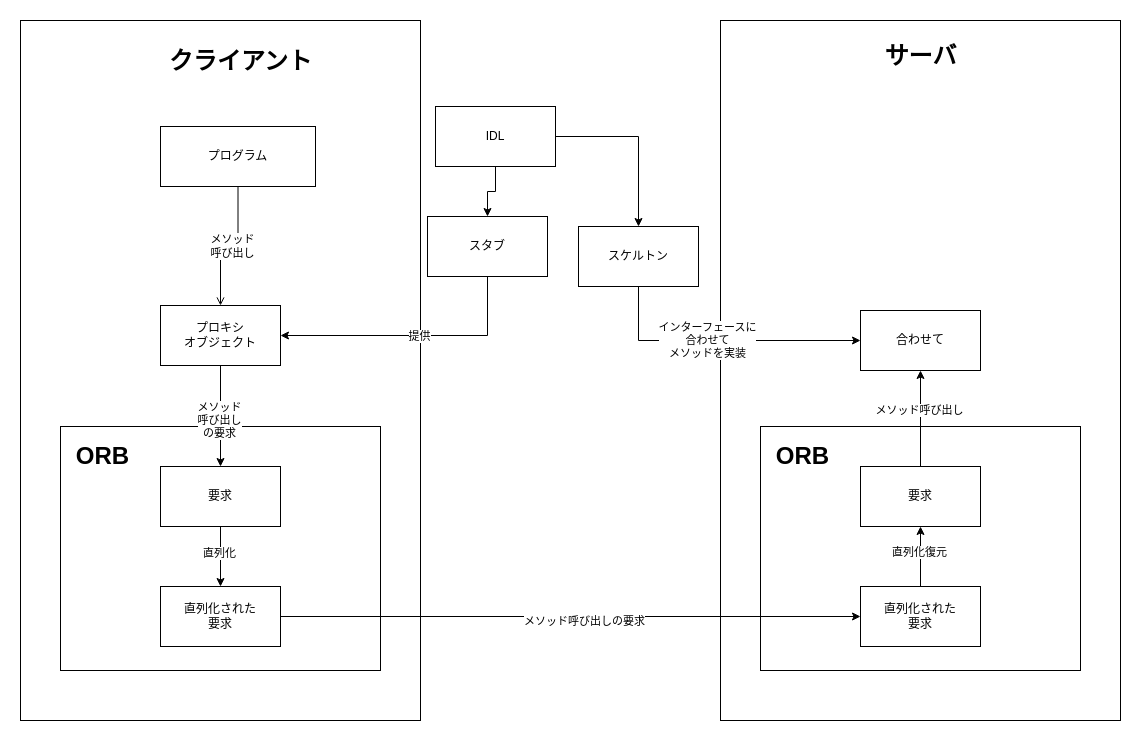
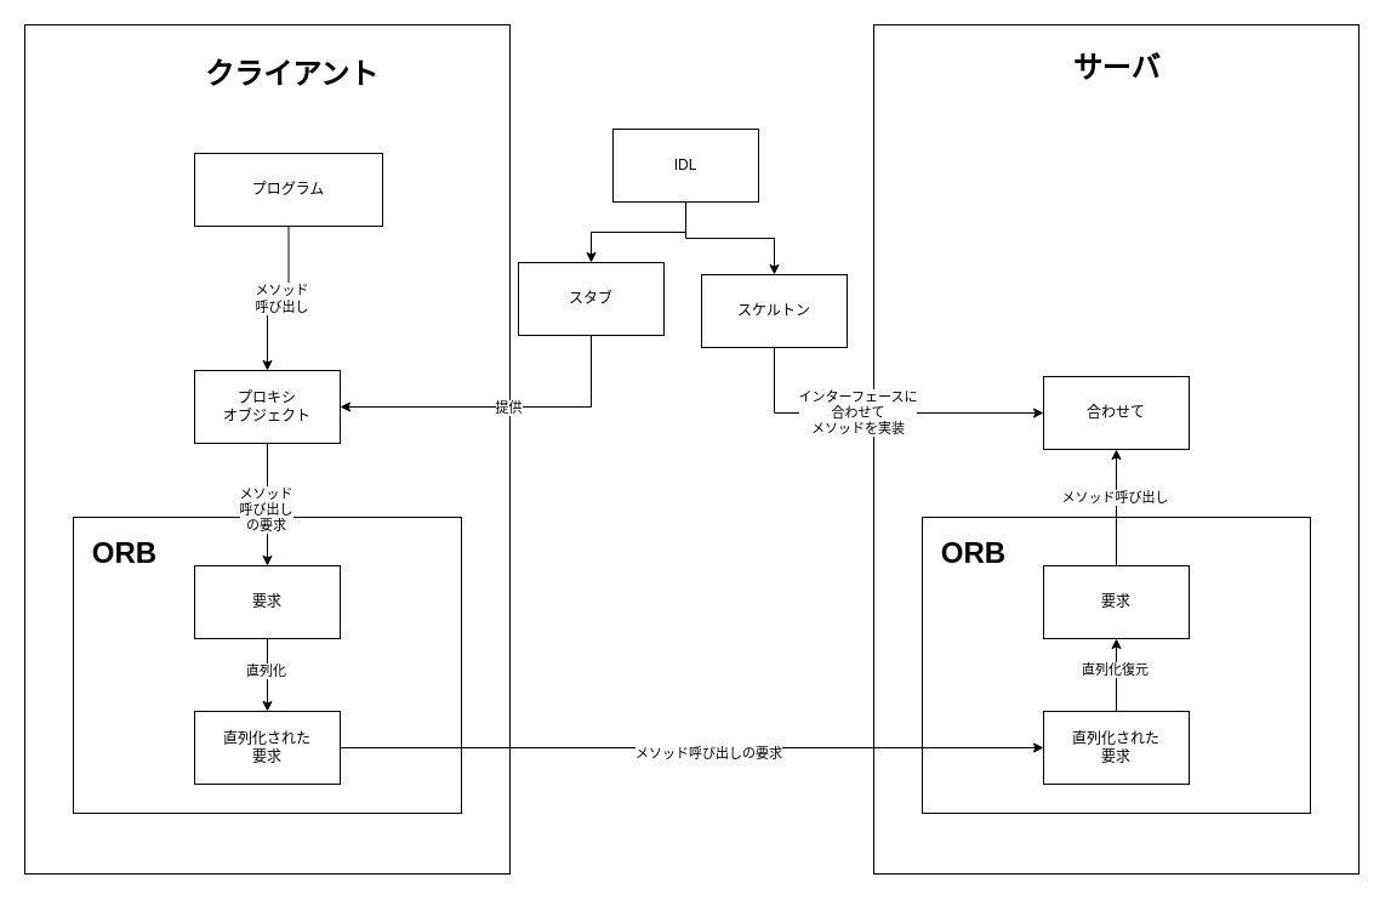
  <mxCell id="0" />
  <mxCell id="1" parent="0" />
  <mxCell id="2" value="" style="group" vertex="1" connectable="0" parent="1"><mxGeometry x="750" y="20" width="370" height="700" as="geometry" /></mxCell>
  <mxCell id="3" value="" style="group" vertex="1" connectable="0" parent="2"><mxGeometry width="370" height="700" as="geometry" /></mxCell>
  <mxCell id="4" value="" style="rounded=0;whiteSpace=wrap;html=1;movable=1;resizable=1;rotatable=1;deletable=1;editable=1;locked=0;connectable=1;" vertex="1" parent="3"><mxGeometry x="-30" width="400" height="700" as="geometry" /></mxCell>
  <mxCell id="5" value="サーバ" style="text;strokeColor=none;fillColor=none;html=1;fontSize=24;fontStyle=1;verticalAlign=middle;align=center;movable=1;resizable=1;rotatable=1;deletable=1;editable=1;locked=0;connectable=1;" vertex="1" parent="3"><mxGeometry x="120" y="16" width="100" height="40" as="geometry" /></mxCell>
  <mxCell id="6" value="合わせて" style="rounded=0;whiteSpace=wrap;html=1;" vertex="1" parent="3"><mxGeometry x="110" y="290" width="120" height="60" as="geometry" /></mxCell>
  <mxCell id="7" value="" style="rounded=0;whiteSpace=wrap;html=1;" vertex="1" parent="3"><mxGeometry x="10" y="406" width="320" height="244" as="geometry" /></mxCell>
  <mxCell id="8" style="edgeStyle=orthogonalEdgeStyle;rounded=0;orthogonalLoop=1;jettySize=auto;html=1;exitX=0.5;exitY=0;exitDx=0;exitDy=0;entryX=0.5;entryY=1;entryDx=0;entryDy=0;" edge="1" parent="3" source="10" target="6"><mxGeometry relative="1" as="geometry" /></mxCell>
  <mxCell id="9" value="メソッド呼び出し" style="edgeLabel;html=1;align=center;verticalAlign=middle;resizable=0;points=[];" vertex="1" connectable="0" parent="8"><mxGeometry x="0.191" y="2" relative="1" as="geometry"><mxPoint as="offset" /></mxGeometry></mxCell>
  <mxCell id="10" value="要求&lt;div&gt;&lt;/div&gt;" style="rounded=0;whiteSpace=wrap;html=1;" vertex="1" parent="3"><mxGeometry x="110" y="446" width="120" height="60" as="geometry" /></mxCell>
  <mxCell id="11" style="edgeStyle=orthogonalEdgeStyle;rounded=0;orthogonalLoop=1;jettySize=auto;html=1;entryX=0.5;entryY=1;entryDx=0;entryDy=0;" edge="1" parent="3" source="13" target="10"><mxGeometry relative="1" as="geometry" /></mxCell>
  <mxCell id="12" value="直列化復元" style="edgeLabel;html=1;align=center;verticalAlign=middle;resizable=0;points=[];" vertex="1" connectable="0" parent="11"><mxGeometry x="0.162" y="2" relative="1" as="geometry"><mxPoint as="offset" /></mxGeometry></mxCell>
  <mxCell id="13" value="&lt;div&gt;直列化された&lt;/div&gt;要求&lt;div&gt;&lt;/div&gt;" style="rounded=0;whiteSpace=wrap;html=1;" vertex="1" parent="3"><mxGeometry x="110" y="566" width="120" height="60" as="geometry" /></mxCell>
  <mxCell id="14" value="ORB" style="text;strokeColor=none;fillColor=none;html=1;fontSize=24;fontStyle=1;verticalAlign=middle;align=center;movable=1;resizable=1;rotatable=1;deletable=1;editable=1;locked=0;connectable=1;" vertex="1" parent="3"><mxGeometry x="20" y="416" width="63.33" height="40" as="geometry" /></mxCell>
  <mxCell id="15" value="" style="group;movable=1;resizable=1;rotatable=1;deletable=1;editable=1;locked=0;connectable=1;" vertex="1" connectable="0" parent="1"><mxGeometry x="20" y="20" width="400" height="700" as="geometry" /></mxCell>
  <mxCell id="16" value="" style="rounded=0;whiteSpace=wrap;html=1;" vertex="1" parent="15"><mxGeometry width="400" height="700" as="geometry" /></mxCell>
  <mxCell id="17" value="" style="rounded=0;whiteSpace=wrap;html=1;" vertex="1" parent="15"><mxGeometry x="40" y="406" width="320" height="244" as="geometry" /></mxCell>
  <mxCell id="18" value="クライアント" style="text;strokeColor=none;fillColor=none;html=1;fontSize=24;fontStyle=1;verticalAlign=middle;align=center;movable=1;resizable=1;rotatable=1;deletable=1;editable=1;locked=0;connectable=1;" vertex="1" parent="15"><mxGeometry x="86.667" y="21" width="266.667" height="40" as="geometry" /></mxCell>
  <mxCell id="19" style="edgeStyle=orthogonalEdgeStyle;rounded=0;orthogonalLoop=1;jettySize=auto;html=1;entryX=0.5;entryY=0;entryDx=0;entryDy=0;" edge="1" parent="15" source="21" target="27"><mxGeometry relative="1" as="geometry" /></mxCell>
  <mxCell id="20" value="メソッド&lt;div&gt;呼び出し&lt;/div&gt;&lt;div&gt;の要求&lt;/div&gt;" style="edgeLabel;html=1;align=center;verticalAlign=middle;resizable=0;points=[];" vertex="1" connectable="0" parent="19"><mxGeometry x="0.079" y="-2" relative="1" as="geometry"><mxPoint as="offset" /></mxGeometry></mxCell>
  <mxCell id="21" value="&lt;div&gt;プロキシ&lt;/div&gt;オブジェクト" style="rounded=0;whiteSpace=wrap;html=1;" vertex="1" parent="15"><mxGeometry x="140" y="285" width="120" height="60" as="geometry" /></mxCell>
- <mxCell id="22" style="edgeStyle=orthogonalEdgeStyle;rounded=0;orthogonalLoop=1;jettySize=auto;html=1;entryX=0.5;entryY=0;entryDx=0;entryDy=0;endArrow=open;" edge="1" parent="15" source="24" target="21"><mxGeometry relative="1" as="geometry" /></mxCell>
+ <mxCell id="22" style="edgeStyle=orthogonalEdgeStyle;rounded=0;orthogonalLoop=1;jettySize=auto;html=1;entryX=0.5;entryY=0;entryDx=0;entryDy=0;" edge="1" parent="15" source="24" target="21"><mxGeometry relative="1" as="geometry" /></mxCell>
  <mxCell id="23" value="メソッド&lt;div&gt;呼び出し&lt;/div&gt;" style="edgeLabel;html=1;align=center;verticalAlign=middle;resizable=0;points=[];" vertex="1" connectable="0" parent="22"><mxGeometry x="-0.037" relative="1" as="geometry"><mxPoint as="offset" /></mxGeometry></mxCell>
  <mxCell id="24" value="プログラム&lt;div&gt;&lt;/div&gt;" style="rounded=0;whiteSpace=wrap;html=1;" vertex="1" parent="15"><mxGeometry x="140" y="106" width="155" height="60" as="geometry" /></mxCell>
  <mxCell id="25" style="edgeStyle=orthogonalEdgeStyle;rounded=0;orthogonalLoop=1;jettySize=auto;html=1;entryX=0.5;entryY=0;entryDx=0;entryDy=0;" edge="1" parent="15" source="27" target="29"><mxGeometry relative="1" as="geometry" /></mxCell>
  <mxCell id="26" value="直列化" style="edgeLabel;html=1;align=center;verticalAlign=middle;resizable=0;points=[];" vertex="1" connectable="0" parent="25"><mxGeometry x="-0.143" y="-2" relative="1" as="geometry"><mxPoint as="offset" /></mxGeometry></mxCell>
  <mxCell id="27" value="要求&lt;div&gt;&lt;/div&gt;" style="rounded=0;whiteSpace=wrap;html=1;" vertex="1" parent="15"><mxGeometry x="140" y="446" width="120" height="60" as="geometry" /></mxCell>
  <mxCell id="28" value="ORB" style="text;strokeColor=none;fillColor=none;html=1;fontSize=24;fontStyle=1;verticalAlign=middle;align=center;movable=1;resizable=1;rotatable=1;deletable=1;editable=1;locked=0;connectable=1;" vertex="1" parent="15"><mxGeometry x="50" y="416" width="63.33" height="40" as="geometry" /></mxCell>
  <mxCell id="29" value="&lt;div&gt;直列化された&lt;/div&gt;要求&lt;div&gt;&lt;/div&gt;" style="rounded=0;whiteSpace=wrap;html=1;" vertex="1" parent="15"><mxGeometry x="140" y="566" width="120" height="60" as="geometry" /></mxCell>
- <mxCell id="30" value="IDL" style="rounded=0;whiteSpace=wrap;html=1;" vertex="1" parent="1"><mxGeometry x="435" y="106" width="120" height="60" as="geometry" /></mxCell>
+ <mxCell id="30" value="IDL" style="rounded=0;whiteSpace=wrap;html=1;" vertex="1" parent="1"><mxGeometry x="505" y="106" width="120" height="60" as="geometry" /></mxCell>
  <mxCell id="31" value="スケルトン" style="rounded=0;whiteSpace=wrap;html=1;" vertex="1" parent="1"><mxGeometry x="578" y="226" width="120" height="60" as="geometry" /></mxCell>
  <mxCell id="32" style="edgeStyle=orthogonalEdgeStyle;rounded=0;orthogonalLoop=1;jettySize=auto;html=1;exitX=0.5;exitY=1;exitDx=0;exitDy=0;entryX=1;entryY=0.5;entryDx=0;entryDy=0;" edge="1" parent="1" source="34" target="21"><mxGeometry relative="1" as="geometry" /></mxCell>
  <mxCell id="33" value="提供" style="edgeLabel;html=1;align=center;verticalAlign=middle;resizable=0;points=[];" vertex="1" connectable="0" parent="32"><mxGeometry x="-0.034" relative="1" as="geometry"><mxPoint as="offset" /></mxGeometry></mxCell>
  <mxCell id="34" value="スタブ" style="rounded=0;whiteSpace=wrap;html=1;" vertex="1" parent="1"><mxGeometry x="427" y="216" width="120" height="60" as="geometry" /></mxCell>
  <mxCell id="35" style="edgeStyle=orthogonalEdgeStyle;rounded=0;orthogonalLoop=1;jettySize=auto;html=1;entryX=0.5;entryY=0;entryDx=0;entryDy=0;" edge="1" parent="1" source="30" target="34"><mxGeometry relative="1" as="geometry" /></mxCell>
  <mxCell id="36" style="edgeStyle=orthogonalEdgeStyle;rounded=0;orthogonalLoop=1;jettySize=auto;html=1;entryX=0.5;entryY=0;entryDx=0;entryDy=0;" edge="1" parent="1" source="30" target="31"><mxGeometry relative="1" as="geometry" /></mxCell>
  <mxCell id="37" style="edgeStyle=orthogonalEdgeStyle;rounded=0;orthogonalLoop=1;jettySize=auto;html=1;entryX=0;entryY=0.5;entryDx=0;entryDy=0;" edge="1" parent="1" source="29" target="13"><mxGeometry relative="1" as="geometry"><mxPoint x="650" y="506" as="targetPoint" /></mxGeometry></mxCell>
  <mxCell id="38" value="メソッド呼び出しの要求" style="edgeLabel;html=1;align=center;verticalAlign=middle;resizable=0;points=[];" vertex="1" connectable="0" parent="37"><mxGeometry x="0.044" y="-4" relative="1" as="geometry"><mxPoint as="offset" /></mxGeometry></mxCell>
  <mxCell id="39" style="edgeStyle=orthogonalEdgeStyle;rounded=0;orthogonalLoop=1;jettySize=auto;html=1;exitX=0.5;exitY=1;exitDx=0;exitDy=0;entryX=0;entryY=0.5;entryDx=0;entryDy=0;" edge="1" parent="1" source="31" target="6"><mxGeometry relative="1" as="geometry"><mxPoint x="580" y="343" as="sourcePoint" /><mxPoint x="802.029" y="397" as="targetPoint" /></mxGeometry></mxCell>
  <mxCell id="40" value="インターフェースに&lt;div&gt;合わせて&lt;div&gt;メソッドを実装&lt;/div&gt;&lt;/div&gt;" style="edgeLabel;html=1;align=center;verticalAlign=middle;resizable=0;points=[];" vertex="1" connectable="0" parent="39"><mxGeometry x="-0.115" y="1" relative="1" as="geometry"><mxPoint as="offset" /></mxGeometry></mxCell>
